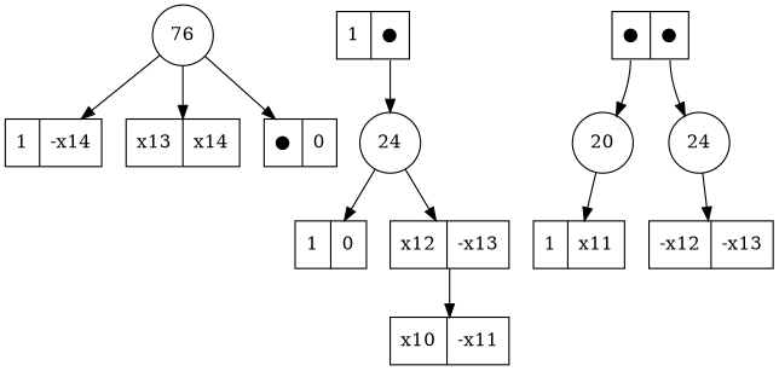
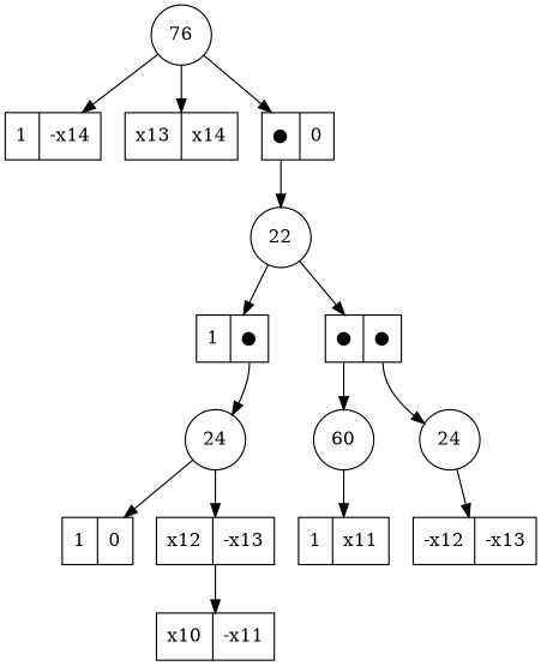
  digraph {
    node [shape=record]
    n1 [label=76 shape=circle]
    n2 [label="<f0> 1|<f1> -x14"]
    n3 [label="<f0> x13|<f1> x14"]
    n4 [label="<f0> ●|<f1> 0"]
+   n5 [label=22 shape=circle]
    n6 [label="<f0> 1|<f1> ●"]
    n7 [label="<f0> ●|<f1> ●"]
    n8 [label=24 shape=circle]
-   n9 [label=20 shape=circle]
+   n9 [label=60 shape=circle]
    n10 [label=24 shape=circle]
    n11 [label="<f0> 1|<f1> 0"]
    n12 [label="<f0> x12|<f1> -x13"]
    n13 [label="<f0> x10|<f1> -x11"]
    n14 [label="<f0> 1|<f1> x11"]
    n15 [label="<f0> -x12|<f1> -x13"]
    n1 -> n2
    n1 -> n3
    n1 -> n4
+   n4 -> n5 [tailport=f0]
+   n5 -> n6
+   n5 -> n7
    n6 -> n8 [tailport=f1]
    n7 -> n9 [tailport=f0]
    n7 -> n10 [tailport=f1]
    n8 -> n11
    n8 -> n12
    n9 -> n14
    n10 -> n15
    n12 -> n13
  }
